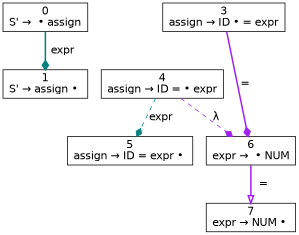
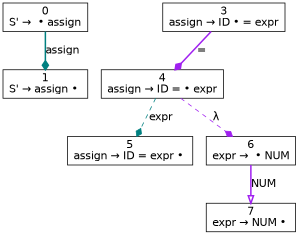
  digraph {
    node [fontname=Helvetica shape=box]
    edge [arrowhead=diamond color=purple fontname=Helvetica style=bold]
    n1 [label=<0<br />S' →  • assign>]
    n2 [label=<1<br />S' → assign • >]
    n3 [label=<3<br />assign → ID • = expr>]
    n4 [label=<4<br />assign → ID = • expr>]
    n5 [label=<5<br />assign → ID = expr • >]
    n6 [label=<6<br />expr →  • NUM>]
    n7 [label=<7<br />expr → NUM • >]
-   n1 -> n2 [color=teal label=expr]
-   n3 -> n6 [label="="]
+   n1 -> n2 [color=teal label=assign]
+   n3 -> n4 [label="="]
    n4 -> n5 [color=teal label=expr style=dashed]
    n4 -> n6 [label=<&lambda;> style=dashed]
-   n6 -> n7 [arrowhead=onormal label="="]
+   n6 -> n7 [arrowhead=onormal label=NUM]
  }
